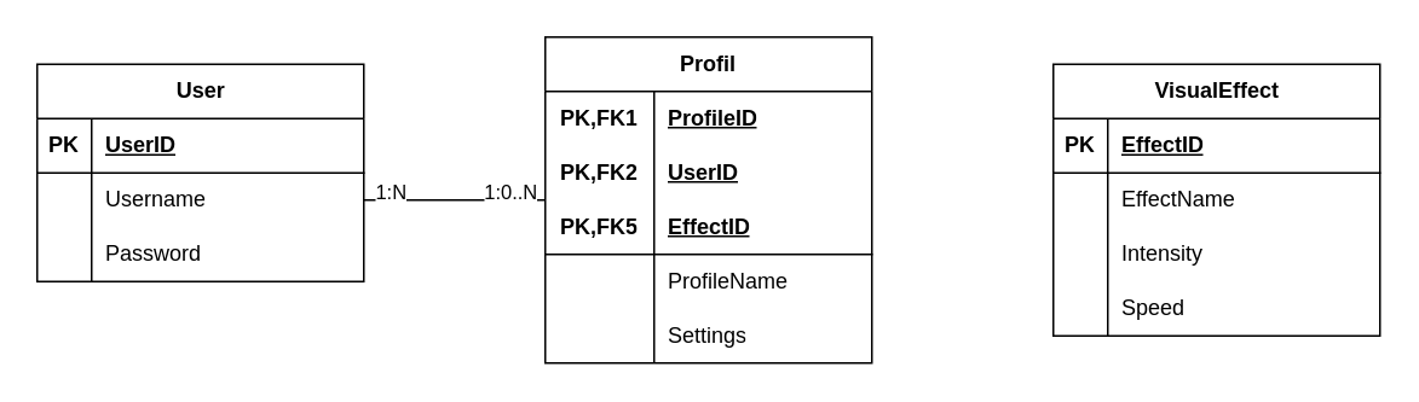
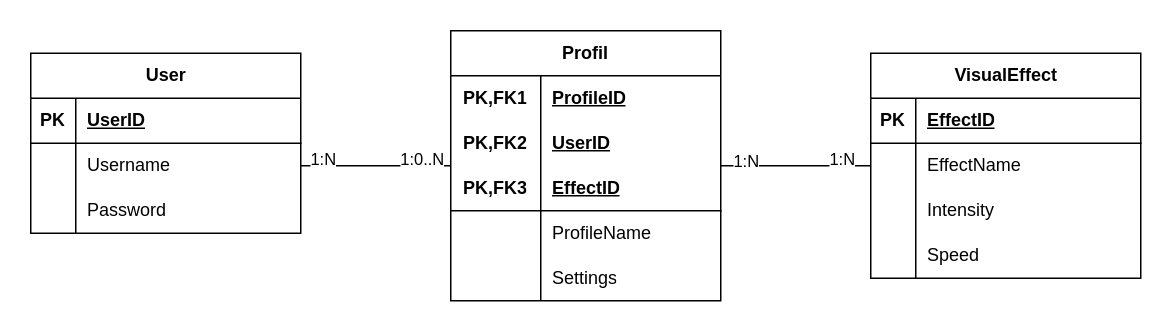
  <mxCell id="0" />
  <mxCell id="1" parent="0" />
  <mxCell id="2" value="Profil" style="shape=table;startSize=30;container=1;collapsible=1;childLayout=tableLayout;fixedRows=1;rowLines=0;fontStyle=1;align=center;resizeLast=1;html=1;whiteSpace=wrap;" vertex="1" parent="1"><mxGeometry x="300" y="20" width="180" height="180" as="geometry" /></mxCell>
  <mxCell id="3" value="" style="shape=tableRow;horizontal=0;startSize=0;swimlaneHead=0;swimlaneBody=0;fillColor=none;collapsible=0;dropTarget=0;points=[[0,0.5],[1,0.5]];portConstraint=eastwest;top=0;left=0;right=0;bottom=0;html=1;" vertex="1" parent="2"><mxGeometry y="30" width="180" height="30" as="geometry" /></mxCell>
  <mxCell id="4" value="PK,FK1" style="shape=partialRectangle;connectable=0;fillColor=none;top=0;left=0;bottom=0;right=0;fontStyle=1;overflow=hidden;html=1;whiteSpace=wrap;" vertex="1" parent="3"><mxGeometry width="60" height="30" as="geometry"><mxRectangle width="60" height="30" as="alternateBounds" /></mxGeometry></mxCell>
  <mxCell id="5" value="ProfileID" style="shape=partialRectangle;connectable=0;fillColor=none;top=0;left=0;bottom=0;right=0;align=left;spacingLeft=6;fontStyle=5;overflow=hidden;html=1;whiteSpace=wrap;" vertex="1" parent="3"><mxGeometry x="60" width="120" height="30" as="geometry"><mxRectangle width="120" height="30" as="alternateBounds" /></mxGeometry></mxCell>
  <mxCell id="6" value="" style="shape=tableRow;horizontal=0;startSize=0;swimlaneHead=0;swimlaneBody=0;fillColor=none;collapsible=0;dropTarget=0;points=[[0,0.5],[1,0.5]];portConstraint=eastwest;top=0;left=0;right=0;bottom=0;html=1;" vertex="1" parent="2"><mxGeometry y="60" width="180" height="30" as="geometry" /></mxCell>
  <mxCell id="7" value="PK,FK2" style="shape=partialRectangle;connectable=0;fillColor=none;top=0;left=0;bottom=0;right=0;fontStyle=1;overflow=hidden;html=1;whiteSpace=wrap;" vertex="1" parent="6"><mxGeometry width="60" height="30" as="geometry"><mxRectangle width="60" height="30" as="alternateBounds" /></mxGeometry></mxCell>
  <mxCell id="8" value="UserID" style="shape=partialRectangle;connectable=0;fillColor=none;top=0;left=0;bottom=0;right=0;align=left;spacingLeft=6;fontStyle=5;overflow=hidden;html=1;whiteSpace=wrap;" vertex="1" parent="6"><mxGeometry x="60" width="120" height="30" as="geometry"><mxRectangle width="120" height="30" as="alternateBounds" /></mxGeometry></mxCell>
  <mxCell id="9" value="" style="shape=tableRow;horizontal=0;startSize=0;swimlaneHead=0;swimlaneBody=0;fillColor=none;collapsible=0;dropTarget=0;points=[[0,0.5],[1,0.5]];portConstraint=eastwest;top=0;left=0;right=0;bottom=1;html=1;" vertex="1" parent="2"><mxGeometry y="90" width="180" height="30" as="geometry" /></mxCell>
- <mxCell id="10" value="PK,FK5" style="shape=partialRectangle;connectable=0;fillColor=none;top=0;left=0;bottom=0;right=0;fontStyle=1;overflow=hidden;html=1;whiteSpace=wrap;" vertex="1" parent="9"><mxGeometry width="60" height="30" as="geometry"><mxRectangle width="60" height="30" as="alternateBounds" /></mxGeometry></mxCell>
+ <mxCell id="10" value="PK,FK3" style="shape=partialRectangle;connectable=0;fillColor=none;top=0;left=0;bottom=0;right=0;fontStyle=1;overflow=hidden;html=1;whiteSpace=wrap;" vertex="1" parent="9"><mxGeometry width="60" height="30" as="geometry"><mxRectangle width="60" height="30" as="alternateBounds" /></mxGeometry></mxCell>
  <mxCell id="11" value="EffectID" style="shape=partialRectangle;connectable=0;fillColor=none;top=0;left=0;bottom=0;right=0;align=left;spacingLeft=6;fontStyle=5;overflow=hidden;html=1;whiteSpace=wrap;" vertex="1" parent="9"><mxGeometry x="60" width="120" height="30" as="geometry"><mxRectangle width="120" height="30" as="alternateBounds" /></mxGeometry></mxCell>
  <mxCell id="12" value="" style="shape=tableRow;horizontal=0;startSize=0;swimlaneHead=0;swimlaneBody=0;fillColor=none;collapsible=0;dropTarget=0;points=[[0,0.5],[1,0.5]];portConstraint=eastwest;top=0;left=0;right=0;bottom=0;html=1;" vertex="1" parent="2"><mxGeometry y="120" width="180" height="30" as="geometry" /></mxCell>
  <mxCell id="13" value="" style="shape=partialRectangle;connectable=0;fillColor=none;top=0;left=0;bottom=0;right=0;editable=1;overflow=hidden;html=1;whiteSpace=wrap;" vertex="1" parent="12"><mxGeometry width="60" height="30" as="geometry"><mxRectangle width="60" height="30" as="alternateBounds" /></mxGeometry></mxCell>
  <mxCell id="14" value="ProfileName" style="shape=partialRectangle;connectable=0;fillColor=none;top=0;left=0;bottom=0;right=0;align=left;spacingLeft=6;overflow=hidden;html=1;whiteSpace=wrap;" vertex="1" parent="12"><mxGeometry x="60" width="120" height="30" as="geometry"><mxRectangle width="120" height="30" as="alternateBounds" /></mxGeometry></mxCell>
  <mxCell id="15" value="" style="shape=tableRow;horizontal=0;startSize=0;swimlaneHead=0;swimlaneBody=0;fillColor=none;collapsible=0;dropTarget=0;points=[[0,0.5],[1,0.5]];portConstraint=eastwest;top=0;left=0;right=0;bottom=0;html=1;" vertex="1" parent="2"><mxGeometry y="150" width="180" height="30" as="geometry" /></mxCell>
  <mxCell id="16" value="" style="shape=partialRectangle;connectable=0;fillColor=none;top=0;left=0;bottom=0;right=0;editable=1;overflow=hidden;html=1;whiteSpace=wrap;" vertex="1" parent="15"><mxGeometry width="60" height="30" as="geometry"><mxRectangle width="60" height="30" as="alternateBounds" /></mxGeometry></mxCell>
  <mxCell id="17" value="Settings" style="shape=partialRectangle;connectable=0;fillColor=none;top=0;left=0;bottom=0;right=0;align=left;spacingLeft=6;overflow=hidden;html=1;whiteSpace=wrap;" vertex="1" parent="15"><mxGeometry x="60" width="120" height="30" as="geometry"><mxRectangle width="120" height="30" as="alternateBounds" /></mxGeometry></mxCell>
+ <mxCell id="18" style="edgeStyle=orthogonalEdgeStyle;rounded=0;orthogonalLoop=1;jettySize=auto;html=1;endArrow=none;endFill=0;" edge="1" parent="1" source="21" target="2"><mxGeometry relative="1" as="geometry" /></mxCell>
+ <mxCell id="19" value="1:N" style="edgeLabel;html=1;align=center;verticalAlign=middle;resizable=0;points=[];" vertex="1" connectable="0" parent="18"><mxGeometry x="0.68" y="-4" relative="1" as="geometry"><mxPoint as="offset" /></mxGeometry></mxCell>
+ <mxCell id="20" value="1:N" style="edgeLabel;html=1;align=center;verticalAlign=middle;resizable=0;points=[];" vertex="1" connectable="0" parent="18"><mxGeometry x="-0.76" y="-3" relative="1" as="geometry"><mxPoint x="-8" y="-2" as="offset" /></mxGeometry></mxCell>
  <mxCell id="21" value="VisualEffect" style="shape=table;startSize=30;container=1;collapsible=1;childLayout=tableLayout;fixedRows=1;rowLines=0;fontStyle=1;align=center;resizeLast=1;html=1;" vertex="1" parent="1"><mxGeometry x="580" y="35" width="180" height="150" as="geometry" /></mxCell>
  <mxCell id="22" value="" style="shape=tableRow;horizontal=0;startSize=0;swimlaneHead=0;swimlaneBody=0;fillColor=none;collapsible=0;dropTarget=0;points=[[0,0.5],[1,0.5]];portConstraint=eastwest;top=0;left=0;right=0;bottom=1;" vertex="1" parent="21"><mxGeometry y="30" width="180" height="30" as="geometry" /></mxCell>
  <mxCell id="23" value="PK" style="shape=partialRectangle;connectable=0;fillColor=none;top=0;left=0;bottom=0;right=0;fontStyle=1;overflow=hidden;whiteSpace=wrap;html=1;" vertex="1" parent="22"><mxGeometry width="30" height="30" as="geometry"><mxRectangle width="30" height="30" as="alternateBounds" /></mxGeometry></mxCell>
  <mxCell id="24" value="EffectID" style="shape=partialRectangle;connectable=0;fillColor=none;top=0;left=0;bottom=0;right=0;align=left;spacingLeft=6;fontStyle=5;overflow=hidden;whiteSpace=wrap;html=1;" vertex="1" parent="22"><mxGeometry x="30" width="150" height="30" as="geometry"><mxRectangle width="150" height="30" as="alternateBounds" /></mxGeometry></mxCell>
  <mxCell id="25" value="" style="shape=tableRow;horizontal=0;startSize=0;swimlaneHead=0;swimlaneBody=0;fillColor=none;collapsible=0;dropTarget=0;points=[[0,0.5],[1,0.5]];portConstraint=eastwest;top=0;left=0;right=0;bottom=0;" vertex="1" parent="21"><mxGeometry y="60" width="180" height="30" as="geometry" /></mxCell>
  <mxCell id="26" value="" style="shape=partialRectangle;connectable=0;fillColor=none;top=0;left=0;bottom=0;right=0;editable=1;overflow=hidden;whiteSpace=wrap;html=1;" vertex="1" parent="25"><mxGeometry width="30" height="30" as="geometry"><mxRectangle width="30" height="30" as="alternateBounds" /></mxGeometry></mxCell>
  <mxCell id="27" value="EffectName" style="shape=partialRectangle;connectable=0;fillColor=none;top=0;left=0;bottom=0;right=0;align=left;spacingLeft=6;overflow=hidden;whiteSpace=wrap;html=1;" vertex="1" parent="25"><mxGeometry x="30" width="150" height="30" as="geometry"><mxRectangle width="150" height="30" as="alternateBounds" /></mxGeometry></mxCell>
  <mxCell id="28" value="" style="shape=tableRow;horizontal=0;startSize=0;swimlaneHead=0;swimlaneBody=0;fillColor=none;collapsible=0;dropTarget=0;points=[[0,0.5],[1,0.5]];portConstraint=eastwest;top=0;left=0;right=0;bottom=0;" vertex="1" parent="21"><mxGeometry y="90" width="180" height="30" as="geometry" /></mxCell>
  <mxCell id="29" value="" style="shape=partialRectangle;connectable=0;fillColor=none;top=0;left=0;bottom=0;right=0;editable=1;overflow=hidden;whiteSpace=wrap;html=1;" vertex="1" parent="28"><mxGeometry width="30" height="30" as="geometry"><mxRectangle width="30" height="30" as="alternateBounds" /></mxGeometry></mxCell>
  <mxCell id="30" value="Intensity" style="shape=partialRectangle;connectable=0;fillColor=none;top=0;left=0;bottom=0;right=0;align=left;spacingLeft=6;overflow=hidden;whiteSpace=wrap;html=1;" vertex="1" parent="28"><mxGeometry x="30" width="150" height="30" as="geometry"><mxRectangle width="150" height="30" as="alternateBounds" /></mxGeometry></mxCell>
  <mxCell id="31" value="" style="shape=tableRow;horizontal=0;startSize=0;swimlaneHead=0;swimlaneBody=0;fillColor=none;collapsible=0;dropTarget=0;points=[[0,0.5],[1,0.5]];portConstraint=eastwest;top=0;left=0;right=0;bottom=0;" vertex="1" parent="21"><mxGeometry y="120" width="180" height="30" as="geometry" /></mxCell>
  <mxCell id="32" value="" style="shape=partialRectangle;connectable=0;fillColor=none;top=0;left=0;bottom=0;right=0;editable=1;overflow=hidden;whiteSpace=wrap;html=1;" vertex="1" parent="31"><mxGeometry width="30" height="30" as="geometry"><mxRectangle width="30" height="30" as="alternateBounds" /></mxGeometry></mxCell>
  <mxCell id="33" value="Speed" style="shape=partialRectangle;connectable=0;fillColor=none;top=0;left=0;bottom=0;right=0;align=left;spacingLeft=6;overflow=hidden;whiteSpace=wrap;html=1;" vertex="1" parent="31"><mxGeometry x="30" width="150" height="30" as="geometry"><mxRectangle width="150" height="30" as="alternateBounds" /></mxGeometry></mxCell>
  <mxCell id="34" value="User" style="shape=table;startSize=30;container=1;collapsible=1;childLayout=tableLayout;fixedRows=1;rowLines=0;fontStyle=1;align=center;resizeLast=1;html=1;" vertex="1" parent="1"><mxGeometry x="20" y="35" width="180" height="120" as="geometry" /></mxCell>
  <mxCell id="35" value="" style="shape=tableRow;horizontal=0;startSize=0;swimlaneHead=0;swimlaneBody=0;fillColor=none;collapsible=0;dropTarget=0;points=[[0,0.5],[1,0.5]];portConstraint=eastwest;top=0;left=0;right=0;bottom=1;" vertex="1" parent="34"><mxGeometry y="30" width="180" height="30" as="geometry" /></mxCell>
  <mxCell id="36" value="PK" style="shape=partialRectangle;connectable=0;fillColor=none;top=0;left=0;bottom=0;right=0;fontStyle=1;overflow=hidden;whiteSpace=wrap;html=1;" vertex="1" parent="35"><mxGeometry width="30" height="30" as="geometry"><mxRectangle width="30" height="30" as="alternateBounds" /></mxGeometry></mxCell>
  <mxCell id="37" value="UserID" style="shape=partialRectangle;connectable=0;fillColor=none;top=0;left=0;bottom=0;right=0;align=left;spacingLeft=6;fontStyle=5;overflow=hidden;whiteSpace=wrap;html=1;" vertex="1" parent="35"><mxGeometry x="30" width="150" height="30" as="geometry"><mxRectangle width="150" height="30" as="alternateBounds" /></mxGeometry></mxCell>
  <mxCell id="38" value="" style="shape=tableRow;horizontal=0;startSize=0;swimlaneHead=0;swimlaneBody=0;fillColor=none;collapsible=0;dropTarget=0;points=[[0,0.5],[1,0.5]];portConstraint=eastwest;top=0;left=0;right=0;bottom=0;" vertex="1" parent="34"><mxGeometry y="60" width="180" height="30" as="geometry" /></mxCell>
  <mxCell id="39" value="" style="shape=partialRectangle;connectable=0;fillColor=none;top=0;left=0;bottom=0;right=0;editable=1;overflow=hidden;whiteSpace=wrap;html=1;" vertex="1" parent="38"><mxGeometry width="30" height="30" as="geometry"><mxRectangle width="30" height="30" as="alternateBounds" /></mxGeometry></mxCell>
  <mxCell id="40" value="Username" style="shape=partialRectangle;connectable=0;fillColor=none;top=0;left=0;bottom=0;right=0;align=left;spacingLeft=6;overflow=hidden;whiteSpace=wrap;html=1;" vertex="1" parent="38"><mxGeometry x="30" width="150" height="30" as="geometry"><mxRectangle width="150" height="30" as="alternateBounds" /></mxGeometry></mxCell>
  <mxCell id="41" value="" style="shape=tableRow;horizontal=0;startSize=0;swimlaneHead=0;swimlaneBody=0;fillColor=none;collapsible=0;dropTarget=0;points=[[0,0.5],[1,0.5]];portConstraint=eastwest;top=0;left=0;right=0;bottom=0;" vertex="1" parent="34"><mxGeometry y="90" width="180" height="30" as="geometry" /></mxCell>
  <mxCell id="42" value="" style="shape=partialRectangle;connectable=0;fillColor=none;top=0;left=0;bottom=0;right=0;editable=1;overflow=hidden;whiteSpace=wrap;html=1;" vertex="1" parent="41"><mxGeometry width="30" height="30" as="geometry"><mxRectangle width="30" height="30" as="alternateBounds" /></mxGeometry></mxCell>
  <mxCell id="43" value="Password" style="shape=partialRectangle;connectable=0;fillColor=none;top=0;left=0;bottom=0;right=0;align=left;spacingLeft=6;overflow=hidden;whiteSpace=wrap;html=1;" vertex="1" parent="41"><mxGeometry x="30" width="150" height="30" as="geometry"><mxRectangle width="150" height="30" as="alternateBounds" /></mxGeometry></mxCell>
  <mxCell id="44" style="edgeStyle=orthogonalEdgeStyle;rounded=0;orthogonalLoop=1;jettySize=auto;html=1;endArrow=none;endFill=0;" edge="1" parent="1" source="38" target="2"><mxGeometry relative="1" as="geometry" /></mxCell>
  <mxCell id="45" value="1:N" style="edgeLabel;html=1;align=center;verticalAlign=middle;resizable=0;points=[];" vertex="1" connectable="0" parent="44"><mxGeometry x="-0.72" y="3" relative="1" as="geometry"><mxPoint y="-2" as="offset" /></mxGeometry></mxCell>
  <mxCell id="46" value="1:0..N" style="edgeLabel;html=1;align=center;verticalAlign=middle;resizable=0;points=[];" vertex="1" connectable="0" parent="44"><mxGeometry x="0.76" y="1" relative="1" as="geometry"><mxPoint x="-8" y="-4" as="offset" /></mxGeometry></mxCell>
